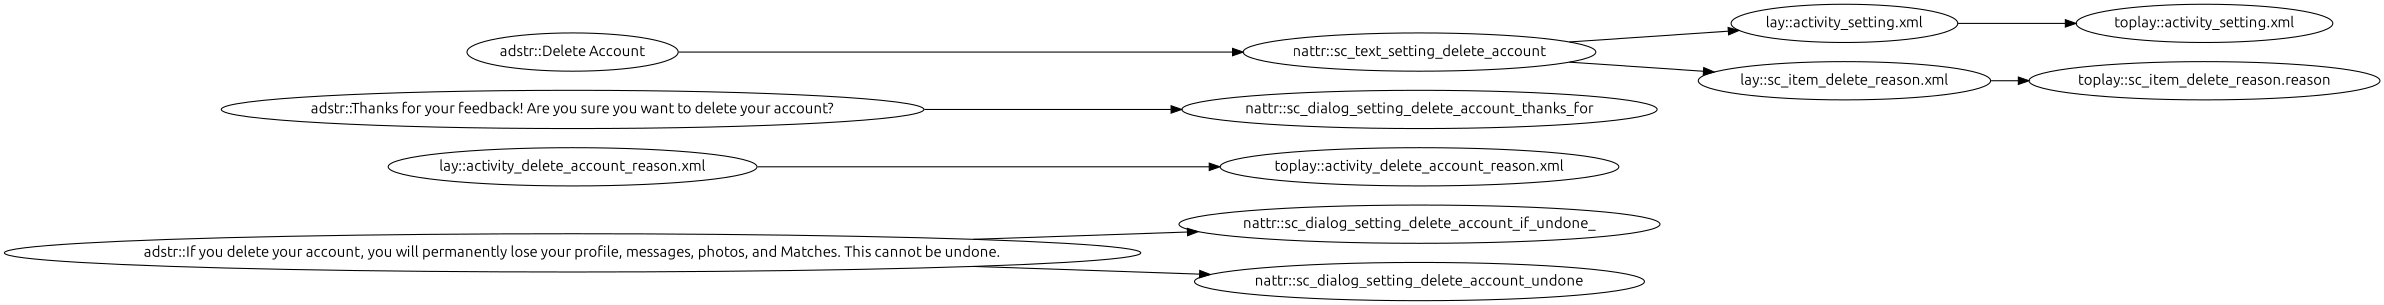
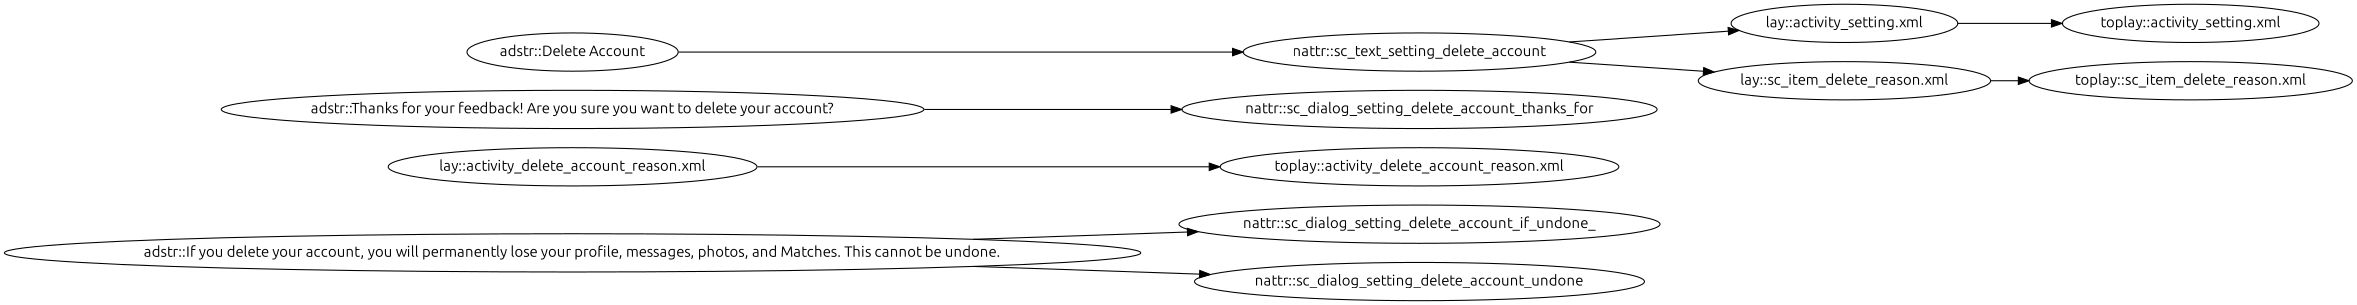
  digraph {
    fontname=Ubuntu
    rankdir=LR
    node [fontname=Ubuntu]
    edge [fontname=Ubuntu]
    "adstr::If you delete your account, you will permanently lose your profile, messages, photos, and Matches. This cannot be undone."
    "nattr::sc_dialog_setting_delete_account_if_undone_"
    "nattr::sc_dialog_setting_delete_account_undone"
    "lay::activity_delete_account_reason.xml"
    "toplay::activity_delete_account_reason.xml"
    "adstr::Thanks for your feedback! Are you sure you want to delete your account?"
    "nattr::sc_dialog_setting_delete_account_thanks_for"
    "adstr::Delete Account"
    "nattr::sc_text_setting_delete_account"
    "lay::activity_setting.xml"
    "lay::sc_item_delete_reason.xml"
    "toplay::activity_setting.xml"
-   "toplay::sc_item_delete_reason.xml" [label="toplay::sc_item_delete_reason.reason"]
+   "toplay::sc_item_delete_reason.xml"
    "adstr::If you delete your account, you will permanently lose your profile, messages, photos, and Matches. This cannot be undone." -> "nattr::sc_dialog_setting_delete_account_if_undone_"
    "adstr::If you delete your account, you will permanently lose your profile, messages, photos, and Matches. This cannot be undone." -> "nattr::sc_dialog_setting_delete_account_undone"
    "lay::activity_delete_account_reason.xml" -> "toplay::activity_delete_account_reason.xml"
    "adstr::Thanks for your feedback! Are you sure you want to delete your account?" -> "nattr::sc_dialog_setting_delete_account_thanks_for"
    "adstr::Delete Account" -> "nattr::sc_text_setting_delete_account"
    "nattr::sc_text_setting_delete_account" -> "lay::activity_setting.xml"
    "nattr::sc_text_setting_delete_account" -> "lay::sc_item_delete_reason.xml"
    "lay::activity_setting.xml" -> "toplay::activity_setting.xml"
    "lay::sc_item_delete_reason.xml" -> "toplay::sc_item_delete_reason.xml"
  }
